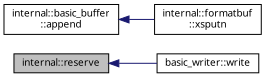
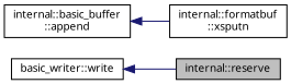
  digraph {
    fontname="Noto Sans"
    rankdir=LR
    node [color=black fillcolor=white fontname="Noto Sans" fontsize=10 shape=record style=filled]
    edge [color=midnightblue dir=back fontname="Noto Sans" fontsize=10 labelfontname=Helvetica labelfontsize=10 style=solid]
    n1 [fillcolor=grey75 fontcolor=black height=0.2 label="internal::reserve" width=0.4]
    n2 [height=0.2 label="basic_writer::write" width=0.4]
    n3 [height=0.2 label="internal::basic_buffer\l::append" width=0.4]
    n4 [height=0.2 label="internal::formatbuf\l::xsputn" width=0.4]
-   n1 -> n2
+   n2 -> n1
    n3 -> n4
  }
